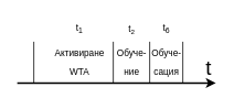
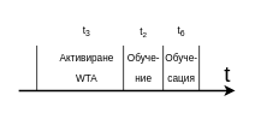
  <mxCell id="0" />
  <mxCell id="1" parent="0" />
  <mxCell id="2" value="" style="endArrow=classic;html=1;rounded=0;strokeWidth=2;" parent="1" edge="1"><mxGeometry x="1" y="-10" width="50" height="50" relative="1" as="geometry"><mxPoint x="20" y="100" as="sourcePoint" /><mxPoint x="260" y="100" as="targetPoint" /><mxPoint as="offset" /></mxGeometry></mxCell>
  <mxCell id="3" value="&lt;font style=&quot;font-size: 25px;&quot;&gt;t&lt;/font&gt;" style="edgeLabel;html=1;align=center;verticalAlign=middle;resizable=0;points=[];fontSize=12;labelBackgroundColor=none;" parent="2" vertex="1" connectable="0"><mxGeometry x="0.852" relative="1" as="geometry"><mxPoint x="8" y="-20" as="offset" /></mxGeometry></mxCell>
  <mxCell id="4" value="" style="endArrow=none;html=1;rounded=0;" parent="1" edge="1"><mxGeometry width="50" height="50" relative="1" as="geometry"><mxPoint x="40" y="100" as="sourcePoint" /><mxPoint x="40" y="50" as="targetPoint" /></mxGeometry></mxCell>
  <mxCell id="5" value="" style="endArrow=none;html=1;rounded=0;" parent="1" edge="1"><mxGeometry width="50" height="50" relative="1" as="geometry"><mxPoint x="136" y="100" as="sourcePoint" /><mxPoint x="136" y="50" as="targetPoint" /></mxGeometry></mxCell>
  <mxCell id="6" value="" style="endArrow=none;html=1;rounded=0;" parent="1" edge="1"><mxGeometry width="50" height="50" relative="1" as="geometry"><mxPoint x="180" y="100" as="sourcePoint" /><mxPoint x="180" y="50" as="targetPoint" /></mxGeometry></mxCell>
  <mxCell id="7" value="" style="endArrow=none;html=1;rounded=0;" parent="1" edge="1"><mxGeometry width="50" height="50" relative="1" as="geometry"><mxPoint x="220" y="100" as="sourcePoint" /><mxPoint x="220" y="50" as="targetPoint" /></mxGeometry></mxCell>
  <mxCell id="8" value="&lt;p style=&quot;line-height: 100%; font-size: 11px;&quot;&gt;Обуче-&lt;/p&gt;&lt;p style=&quot;line-height: 100%; font-size: 11px;&quot;&gt;сация&lt;/p&gt;" style="text;html=1;align=center;verticalAlign=middle;resizable=0;points=[];autosize=1;strokeColor=none;fillColor=none;fontSize=11;" parent="1" vertex="1"><mxGeometry x="170" y="40" width="60" height="70" as="geometry" /></mxCell>
  <mxCell id="9" value="&lt;p style=&quot;line-height: 100%; font-size: 11px;&quot;&gt;Обуче-&lt;/p&gt;&lt;p style=&quot;line-height: 100%; font-size: 11px;&quot;&gt;ние&lt;/p&gt;" style="text;html=1;align=center;verticalAlign=middle;resizable=0;points=[];autosize=1;strokeColor=none;fillColor=none;fontSize=11;" parent="1" vertex="1"><mxGeometry x="128" y="40" width="60" height="70" as="geometry" /></mxCell>
  <mxCell id="10" value="&lt;p style=&quot;line-height: 100%; font-size: 11px;&quot;&gt;Активиране&lt;/p&gt;&lt;p style=&quot;line-height: 100%; font-size: 11px;&quot;&gt;WTA&lt;/p&gt;" style="text;html=1;align=center;verticalAlign=middle;resizable=0;points=[];autosize=1;strokeColor=none;fillColor=none;fontSize=11;" parent="1" vertex="1"><mxGeometry x="55" y="40" width="80" height="70" as="geometry" /></mxCell>
- <mxCell id="11" value="t&lt;sub&gt;1&lt;/sub&gt;" style="text;html=1;align=center;verticalAlign=middle;resizable=0;points=[];autosize=1;strokeColor=none;fillColor=none;fontSize=11;" parent="1" vertex="1"><mxGeometry x="80" y="20" width="30" height="30" as="geometry" /></mxCell>
+ <mxCell id="11" value="t&lt;sub&gt;3&lt;/sub&gt;" style="text;html=1;align=center;verticalAlign=middle;resizable=0;points=[];autosize=1;strokeColor=none;fillColor=none;fontSize=11;" parent="1" vertex="1"><mxGeometry x="80" y="20" width="30" height="30" as="geometry" /></mxCell>
  <mxCell id="12" value="t&lt;font size=&quot;1&quot;&gt;&lt;sub&gt;2&lt;/sub&gt;&lt;/font&gt;" style="text;html=1;align=center;verticalAlign=middle;resizable=0;points=[];autosize=1;strokeColor=none;fillColor=none;fontSize=11;" parent="1" vertex="1"><mxGeometry x="143" y="20" width="30" height="30" as="geometry" /></mxCell>
  <mxCell id="13" value="t&lt;sub&gt;6&lt;/sub&gt;" style="text;html=1;align=center;verticalAlign=middle;resizable=0;points=[];autosize=1;strokeColor=none;fillColor=none;fontSize=11;" parent="1" vertex="1"><mxGeometry x="185" y="20" width="30" height="30" as="geometry" /></mxCell>
